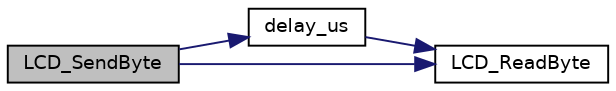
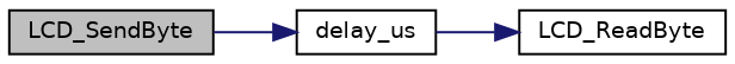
  digraph {
    rankdir=LR
    node [color=black fillcolor=white fontname=Helvetica fontsize=10 shape=record style=filled]
    edge [color=midnightblue fontname=Helvetica fontsize=10 labelfontname=Helvetica labelfontsize=10 style=solid]
    n1 [fillcolor=grey75 fontcolor=black height=0.2 label=LCD_SendByte width=0.4]
    n2 [height=0.2 label=delay_us width=0.4]
    n3 [height=0.2 label=LCD_ReadByte width=0.4]
    n1 -> n2
-   n1 -> n3
    n2 -> n3
  }
